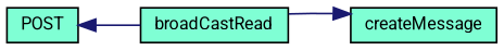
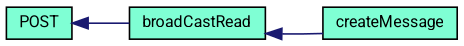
  digraph {
    fontname=Roboto
    rankdir=LR
    node [color=black fillcolor=aquamarine fontname=Roboto fontsize=10 shape=record style=filled]
    edge [color=midnightblue dir=back fontname=Roboto fontsize=10 labelfontname=Helvetica labelfontsize=10 style=solid]
    n1 [fontcolor=black height=0.2 label=POST width=0.4]
    n2 [height=0.2 label=broadCastRead width=0.4]
    n3 [height=0.2 label=createMessage width=0.4]
    n1 -> n2
-   n3 -> n2
+   n2 -> n3
  }
